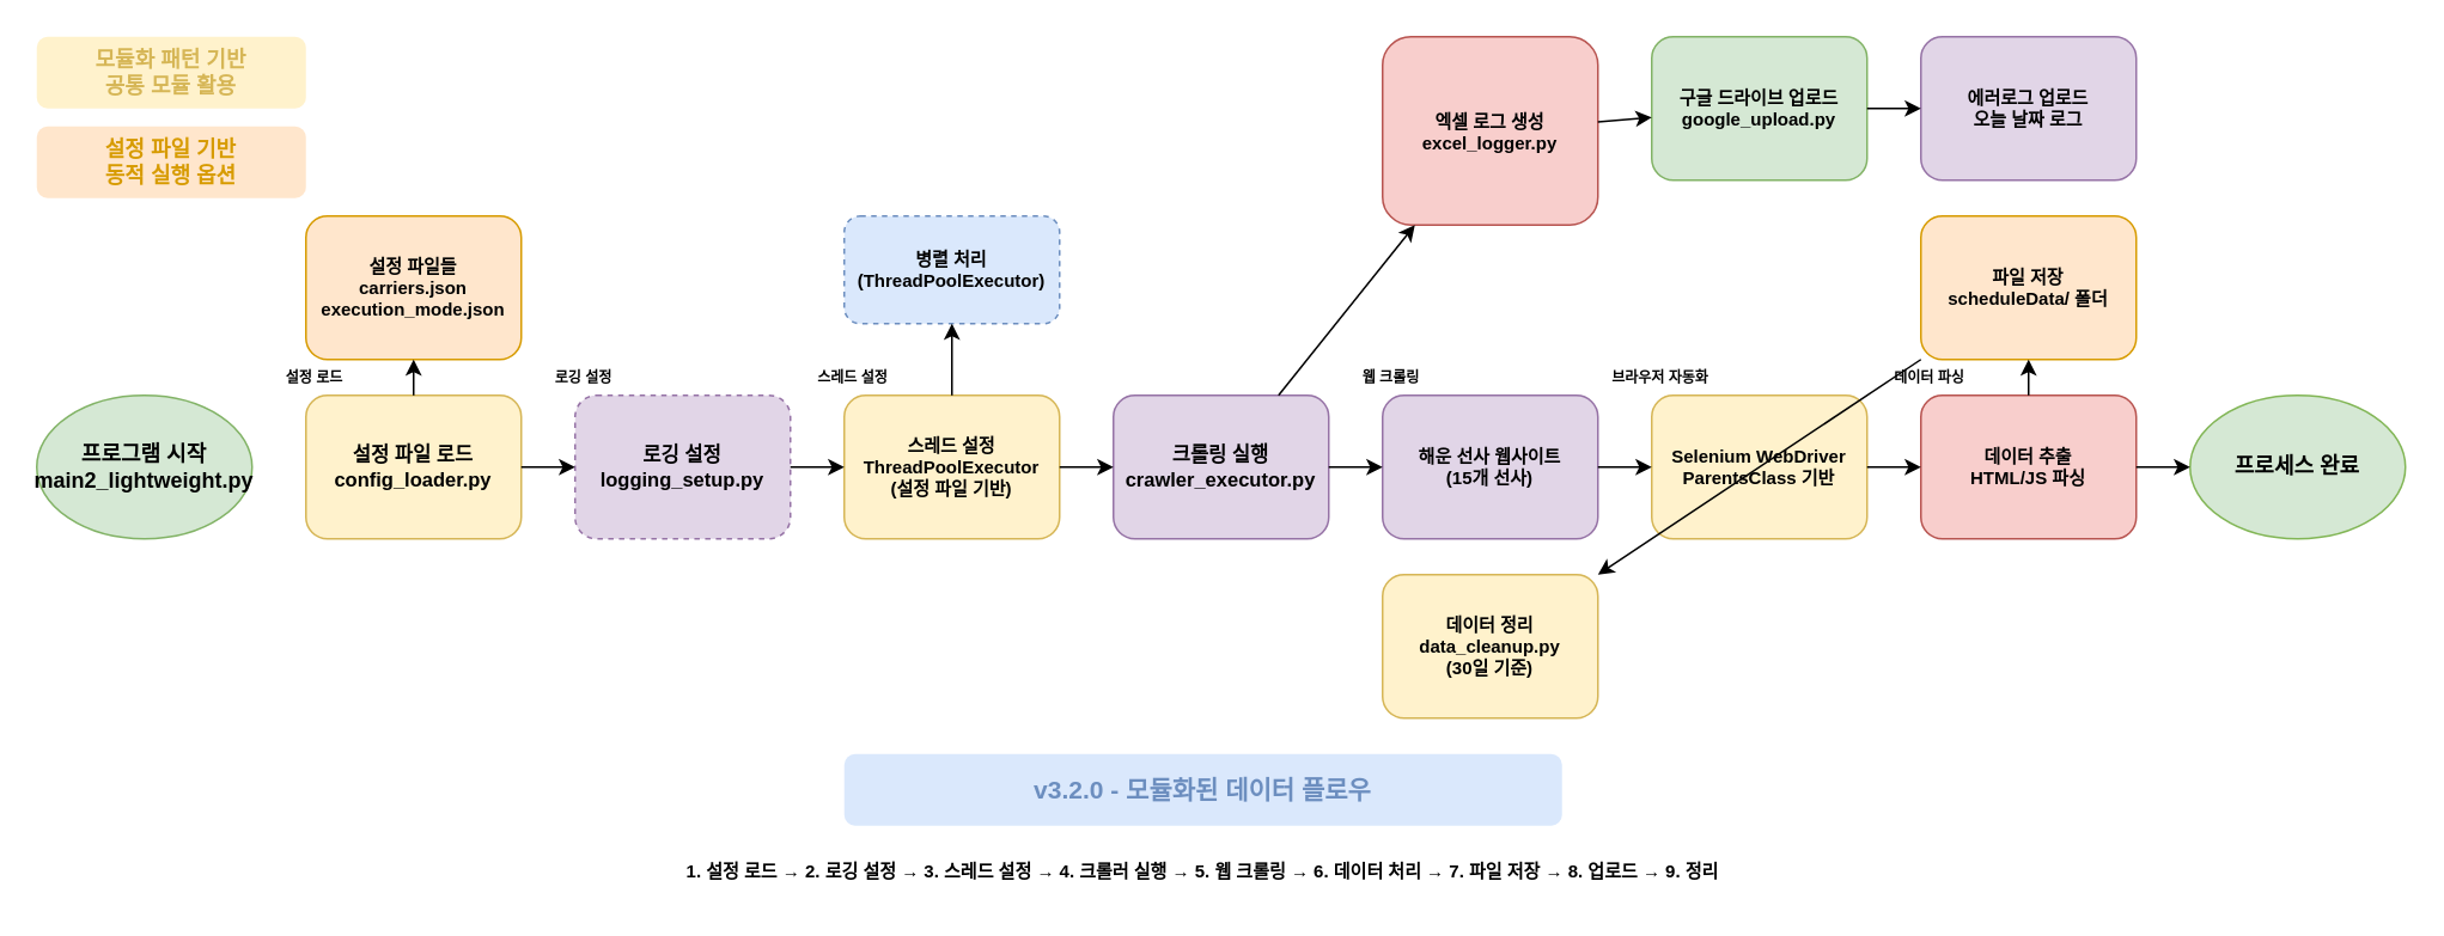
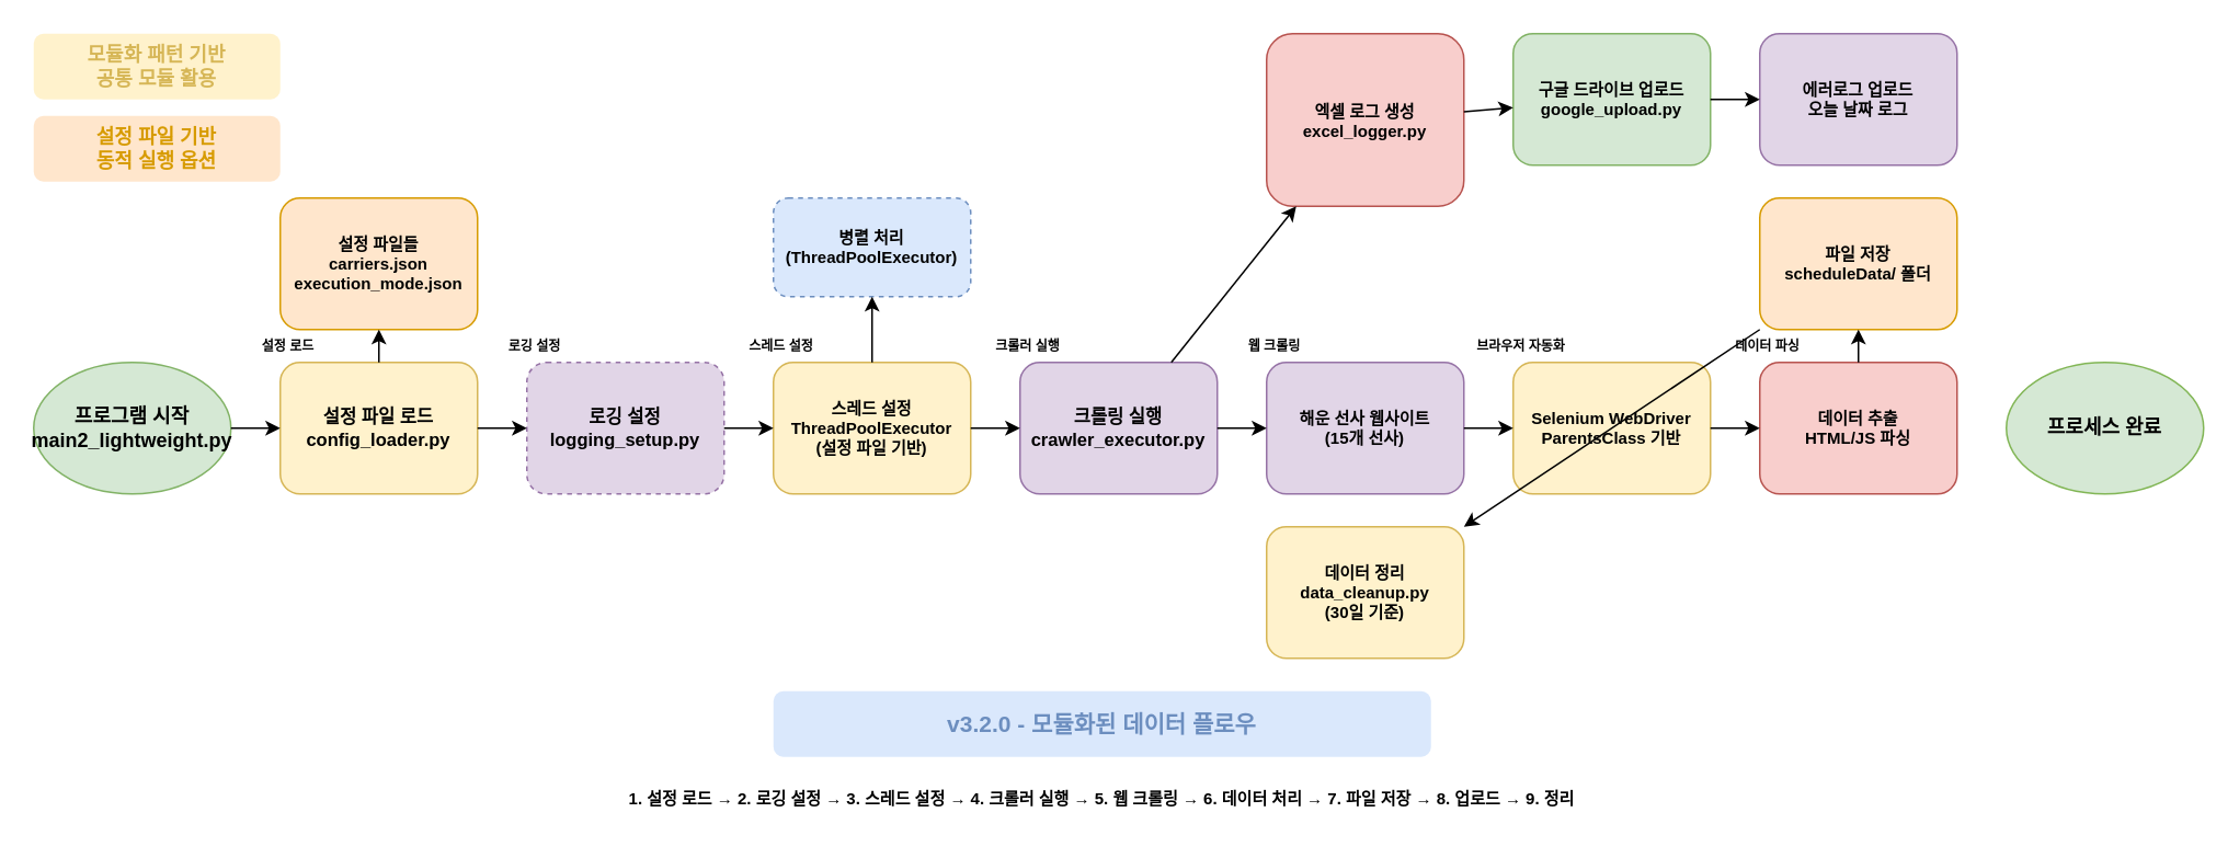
  <mxCell id="0" />
  <mxCell id="1" parent="0" />
  <mxCell id="2" value="프로그램 시작&#10;main2_lightweight.py" style="ellipse;whiteSpace=wrap;html=1;fillColor=#d5e8d4;strokeColor=#82b366;fontSize=12;fontStyle=1;" vertex="1" parent="1"><mxGeometry x="20" y="220" width="120" height="80" as="geometry" /></mxCell>
  <mxCell id="3" value="설정 파일 로드&#10;config_loader.py" style="rounded=1;whiteSpace=wrap;html=1;fillColor=#fff2cc;strokeColor=#d6b656;fontSize=11;fontStyle=1;" vertex="1" parent="1"><mxGeometry x="170" y="220" width="120" height="80" as="geometry" /></mxCell>
  <mxCell id="4" value="설정 파일들&#10;carriers.json&#10;execution_mode.json" style="rounded=1;whiteSpace=wrap;html=1;fillColor=#ffe6cc;strokeColor=#d79b00;fontSize=10;fontStyle=1;" vertex="1" parent="1"><mxGeometry x="170" y="120" width="120" height="80" as="geometry" /></mxCell>
  <mxCell id="5" value="로깅 설정&#10;logging_setup.py" style="rounded=1;whiteSpace=wrap;html=1;fillColor=#e1d5e7;strokeColor=#9673a6;fontSize=11;fontStyle=1;dashed=1;" vertex="1" parent="1"><mxGeometry x="320" y="220" width="120" height="80" as="geometry" /></mxCell>
  <mxCell id="6" value="스레드 설정&#10;ThreadPoolExecutor&#10;(설정 파일 기반)" style="rounded=1;whiteSpace=wrap;html=1;fillColor=#fff2cc;strokeColor=#d6b656;fontSize=10;fontStyle=1;" vertex="1" parent="1"><mxGeometry x="470" y="220" width="120" height="80" as="geometry" /></mxCell>
  <mxCell id="7" value="크롤링 실행&#10;crawler_executor.py" style="rounded=1;whiteSpace=wrap;html=1;fillColor=#e1d5e7;strokeColor=#9673a6;fontSize=11;fontStyle=1;" vertex="1" parent="1"><mxGeometry x="620" y="220" width="120" height="80" as="geometry" /></mxCell>
  <mxCell id="8" value="해운 선사 웹사이트&#10;(15개 선사)" style="rounded=1;whiteSpace=wrap;html=1;fillColor=#e1d5e7;strokeColor=#9673a6;fontSize=10;fontStyle=1;" vertex="1" parent="1"><mxGeometry x="770" y="220" width="120" height="80" as="geometry" /></mxCell>
  <mxCell id="9" value="Selenium WebDriver&#10;ParentsClass 기반" style="rounded=1;whiteSpace=wrap;html=1;fillColor=#fff2cc;strokeColor=#d6b656;fontSize=10;fontStyle=1;" vertex="1" parent="1"><mxGeometry x="920" y="220" width="120" height="80" as="geometry" /></mxCell>
  <mxCell id="10" value="데이터 추출&#10;HTML/JS 파싱" style="rounded=1;whiteSpace=wrap;html=1;fillColor=#f8cecc;strokeColor=#b85450;fontSize=10;fontStyle=1;" vertex="1" parent="1"><mxGeometry x="1070" y="220" width="120" height="80" as="geometry" /></mxCell>
  <mxCell id="11" value="파일 저장&#10;scheduleData/ 폴더" style="rounded=1;whiteSpace=wrap;html=1;fillColor=#ffe6cc;strokeColor=#d79b00;fontSize=10;fontStyle=1;" vertex="1" parent="1"><mxGeometry x="1070" y="120" width="120" height="80" as="geometry" /></mxCell>
  <mxCell id="12" value="엑셀 로그 생성&#10;excel_logger.py" style="rounded=1;whiteSpace=wrap;html=1;fillColor=#f8cecc;strokeColor=#b85450;fontSize=10;fontStyle=1;" vertex="1" parent="1"><mxGeometry x="770" y="20" width="120" height="105" as="geometry" /></mxCell>
  <mxCell id="13" value="구글 드라이브 업로드&#10;google_upload.py" style="rounded=1;whiteSpace=wrap;html=1;fillColor=#d5e8d4;strokeColor=#82b366;fontSize=10;fontStyle=1;" vertex="1" parent="1"><mxGeometry x="920" y="20" width="120" height="80" as="geometry" /></mxCell>
  <mxCell id="14" value="에러로그 업로드&#10;오늘 날짜 로그" style="rounded=1;whiteSpace=wrap;html=1;fillColor=#e1d5e7;strokeColor=#9673a6;fontSize=10;fontStyle=1;" vertex="1" parent="1"><mxGeometry x="1070" y="20" width="120" height="80" as="geometry" /></mxCell>
  <mxCell id="15" value="데이터 정리&#10;data_cleanup.py&#10;(30일 기준)" style="rounded=1;whiteSpace=wrap;html=1;fillColor=#fff2cc;strokeColor=#d6b656;fontSize=10;fontStyle=1;" vertex="1" parent="1"><mxGeometry x="770" y="320" width="120" height="80" as="geometry" /></mxCell>
  <mxCell id="16" value="프로세스 완료" style="ellipse;whiteSpace=wrap;html=1;fillColor=#d5e8d4;strokeColor=#82b656;fontSize=12;fontStyle=1;" vertex="1" parent="1"><mxGeometry x="1220" y="220" width="120" height="80" as="geometry" /></mxCell>
  <mxCell id="17" value="병렬 처리&#10;(ThreadPoolExecutor)" style="rounded=1;whiteSpace=wrap;html=1;fillColor=#dae8fc;strokeColor=#6c8ebf;fontSize=10;fontStyle=1;dashed=1;" vertex="1" parent="1"><mxGeometry x="470" y="120" width="120" height="60" as="geometry" /></mxCell>
+ <mxCell id="18" edge="1" parent="1" source="2" target="3"><mxGeometry relative="1" as="geometry" /></mxCell>
  <mxCell id="19" edge="1" parent="1" source="3" target="5"><mxGeometry relative="1" as="geometry" /></mxCell>
  <mxCell id="20" edge="1" parent="1" source="5" target="6"><mxGeometry relative="1" as="geometry" /></mxCell>
  <mxCell id="21" edge="1" parent="1" source="6" target="7"><mxGeometry relative="1" as="geometry" /></mxCell>
  <mxCell id="22" edge="1" parent="1" source="7" target="8"><mxGeometry relative="1" as="geometry" /></mxCell>
  <mxCell id="23" edge="1" parent="1" source="8" target="9"><mxGeometry relative="1" as="geometry" /></mxCell>
  <mxCell id="24" edge="1" parent="1" source="9" target="10"><mxGeometry relative="1" as="geometry" /></mxCell>
  <mxCell id="25" edge="1" parent="1" source="10" target="11"><mxGeometry relative="1" as="geometry" /></mxCell>
- <mxCell id="26" edge="1" parent="1" source="10" target="16"><mxGeometry relative="1" as="geometry" /></mxCell>
  <mxCell id="27" edge="1" parent="1" source="3" target="4"><mxGeometry relative="1" as="geometry" /></mxCell>
  <mxCell id="28" edge="1" parent="1" source="6" target="17"><mxGeometry relative="1" as="geometry" /></mxCell>
  <mxCell id="29" edge="1" parent="1" source="7" target="12"><mxGeometry relative="1" as="geometry" /></mxCell>
  <mxCell id="30" edge="1" parent="1" source="12" target="13"><mxGeometry relative="1" as="geometry" /></mxCell>
  <mxCell id="31" edge="1" parent="1" source="13" target="14"><mxGeometry relative="1" as="geometry" /></mxCell>
  <mxCell id="32" edge="1" parent="1" source="11" target="15"><mxGeometry relative="1" as="geometry" /></mxCell>
  <mxCell id="33" value="설정 로드" style="text;html=1;strokeColor=none;fillColor=none;align=center;verticalAlign=middle;whiteSpace=wrap;rounded=0;fontSize=8;fontStyle=1;" vertex="1" parent="1"><mxGeometry x="145" y="200" width="60" height="20" as="geometry" /></mxCell>
  <mxCell id="34" value="로깅 설정" style="text;html=1;strokeColor=none;fillColor=none;align=center;verticalAlign=middle;whiteSpace=wrap;rounded=0;fontSize=8;fontStyle=1;" vertex="1" parent="1"><mxGeometry x="295" y="200" width="60" height="20" as="geometry" /></mxCell>
  <mxCell id="35" value="스레드 설정" style="text;html=1;strokeColor=none;fillColor=none;align=center;verticalAlign=middle;whiteSpace=wrap;rounded=0;fontSize=8;fontStyle=1;" vertex="1" parent="1"><mxGeometry x="445" y="200" width="60" height="20" as="geometry" /></mxCell>
+ <mxCell id="36" value="크롤러 실행" style="text;html=1;strokeColor=none;fillColor=none;align=center;verticalAlign=middle;whiteSpace=wrap;rounded=0;fontSize=8;fontStyle=1;" vertex="1" parent="1"><mxGeometry x="595" y="200" width="60" height="20" as="geometry" /></mxCell>
  <mxCell id="37" value="웹 크롤링" style="text;html=1;strokeColor=none;fillColor=none;align=center;verticalAlign=middle;whiteSpace=wrap;rounded=0;fontSize=8;fontStyle=1;" vertex="1" parent="1"><mxGeometry x="745" y="200" width="60" height="20" as="geometry" /></mxCell>
  <mxCell id="38" value="브라우저 자동화" style="text;html=1;strokeColor=none;fillColor=none;align=center;verticalAlign=middle;whiteSpace=wrap;rounded=0;fontSize=8;fontStyle=1;" vertex="1" parent="1"><mxGeometry x="895" y="200" width="60" height="20" as="geometry" /></mxCell>
  <mxCell id="39" value="데이터 파싱" style="text;html=1;strokeColor=none;fillColor=none;align=center;verticalAlign=middle;whiteSpace=wrap;rounded=0;fontSize=8;fontStyle=1;" vertex="1" parent="1"><mxGeometry x="1045" y="200" width="60" height="20" as="geometry" /></mxCell>
  <mxCell id="40" value="모듈화 패턴 기반&#10;공통 모듈 활용" style="text;html=1;strokeColor=none;fillColor=#fff2cc;align=center;verticalAlign=middle;whiteSpace=wrap;rounded=1;fontSize=12;fontStyle=1;fontColor=#d6b656;" vertex="1" parent="1"><mxGeometry x="20" y="20" width="150" height="40" as="geometry" /></mxCell>
  <mxCell id="41" value="설정 파일 기반&#10;동적 실행 옵션" style="text;html=1;strokeColor=none;fillColor=#ffe6cc;align=center;verticalAlign=middle;whiteSpace=wrap;rounded=1;fontSize=12;fontStyle=1;fontColor=#d79b00;" vertex="1" parent="1"><mxGeometry x="20" y="70" width="150" height="40" as="geometry" /></mxCell>
  <mxCell id="42" value="v3.2.0 - 모듈화된 데이터 플로우" style="text;html=1;strokeColor=none;fillColor=#dae8fc;align=center;verticalAlign=middle;whiteSpace=wrap;rounded=1;fontSize=14;fontStyle=1;fontColor=#6c8ebf;" vertex="1" parent="1"><mxGeometry x="470" y="420" width="400" height="40" as="geometry" /></mxCell>
  <mxCell id="43" value="1. 설정 로드 → 2. 로깅 설정 → 3. 스레드 설정 → 4. 크롤러 실행 → 5. 웹 크롤링 → 6. 데이터 처리 → 7. 파일 저장 → 8. 업로드 → 9. 정리" style="text;html=1;strokeColor=none;fillColor=none;align=center;verticalAlign=middle;whiteSpace=wrap;rounded=0;fontSize=10;fontStyle=1;" vertex="1" parent="1"><mxGeometry x="170" y="470" width="1000" height="30" as="geometry" /></mxCell>
